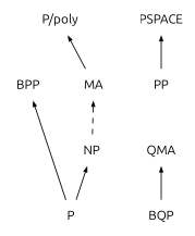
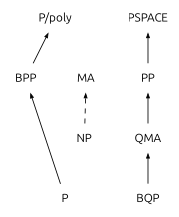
  digraph {
    fontname=Ubuntu
    rankdir=BT
    node [fontname=Ubuntu shape=plaintext]
    edge [arrowsize=0.5 fontname=Ubuntu]
    BPP
    "P/poly"
    BQP
    QMA
    P
    NP
    MA
    PP
    PSPACE
-   MA -> "P/poly"
+   BPP -> "P/poly"
    BQP -> QMA
+   QMA -> PP
    P -> BPP [style=solid]
-   P -> NP
    NP -> MA [style=dashed]
    PP -> PSPACE
  }
